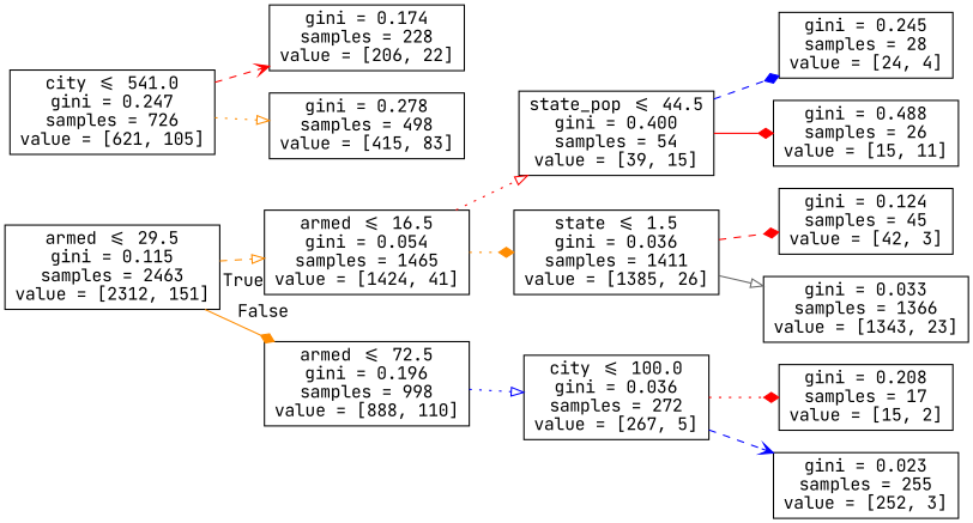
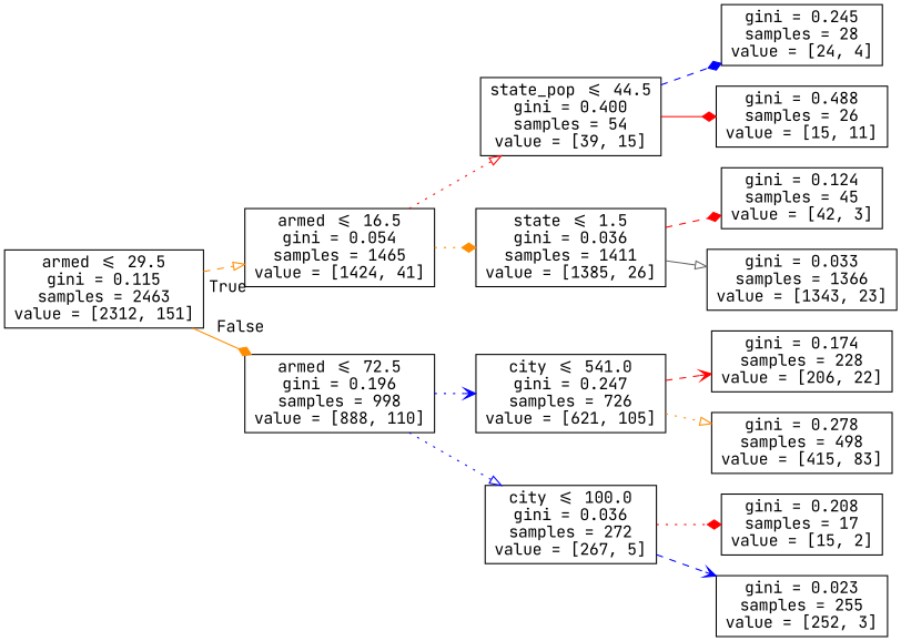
  digraph {
    fontname="JetBrains Mono"
    rankdir=LR
    node [fontname="JetBrains Mono" shape=box]
    edge [arrowhead=diamond color=red fontname="JetBrains Mono" style=dotted]
    n1 [label="armed <= 29.5\ngini = 0.115\nsamples = 2463\nvalue = [2312, 151]"]
    n2 [label="armed <= 16.5\ngini = 0.054\nsamples = 1465\nvalue = [1424, 41]"]
    n3 [label="armed <= 72.5\ngini = 0.196\nsamples = 998\nvalue = [888, 110]"]
    n4 [label="state_pop <= 44.5\ngini = 0.400\nsamples = 54\nvalue = [39, 15]"]
    n5 [label="state <= 1.5\ngini = 0.036\nsamples = 1411\nvalue = [1385, 26]"]
    n6 [label="city <= 541.0\ngini = 0.247\nsamples = 726\nvalue = [621, 105]"]
    n7 [label="city <= 100.0\ngini = 0.036\nsamples = 272\nvalue = [267, 5]"]
    n8 [label="gini = 0.245\nsamples = 28\nvalue = [24, 4]"]
    n9 [label="gini = 0.488\nsamples = 26\nvalue = [15, 11]"]
    n10 [label="gini = 0.124\nsamples = 45\nvalue = [42, 3]"]
    n11 [label="gini = 0.033\nsamples = 1366\nvalue = [1343, 23]"]
    n12 [label="gini = 0.174\nsamples = 228\nvalue = [206, 22]"]
    n13 [label="gini = 0.278\nsamples = 498\nvalue = [415, 83]"]
    n14 [label="gini = 0.208\nsamples = 17\nvalue = [15, 2]"]
    n15 [label="gini = 0.023\nsamples = 255\nvalue = [252, 3]"]
    n1 -> n2 [arrowhead=onormal color=darkorange headlabel=True labelangle=45 labeldistance=2.5 style=dashed]
    n1 -> n3 [color=darkorange headlabel=False labelangle=-45 labeldistance=2.5 style=solid]
    n2 -> n4 [arrowhead=onormal]
    n2 -> n5 [color=darkorange]
+   n3 -> n6 [arrowhead=vee color=blue]
    n3 -> n7 [arrowhead=onormal color=blue]
    n4 -> n8 [color=blue style=dashed]
    n4 -> n9 [style=solid]
    n5 -> n10 [style=dashed]
    n5 -> n11 [arrowhead=onormal color=gray40 style=solid]
    n6 -> n12 [arrowhead=vee style=dashed]
    n6 -> n13 [arrowhead=onormal color=darkorange]
    n7 -> n14
    n7 -> n15 [arrowhead=vee color=blue style=dashed]
  }
